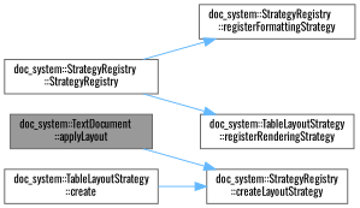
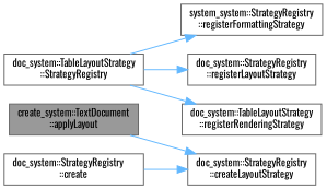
  digraph {
    fontname=Oswald
    rankdir=LR
    node [color=grey40 fillcolor=white fontname=Oswald fontsize=10 shape=box style=filled]
    edge [color=steelblue1 fontname=Oswald fontsize=10 labelfontname=Helvetica labelfontsize=10 style=solid]
-   n1 [color=gray40 fillcolor=grey60 fontcolor=black height=0.2 label="doc_system::TextDocument\l::applyLayout" width=0.4]
+   n1 [color=gray40 fillcolor=grey60 fontcolor=black height=0.2 label="create_system::TextDocument\l::applyLayout" width=0.4]
    n2 [height=0.2 label="doc_system::StrategyRegistry\l::createLayoutStrategy" width=0.4]
-   n3 [height=0.2 label="doc_system::TableLayoutStrategy\l::create" width=0.4]
-   n4 [height=0.2 label="doc_system::StrategyRegistry\l::StrategyRegistry" width=0.4]
-   n5 [height=0.2 label="doc_system::StrategyRegistry\l::registerFormattingStrategy" width=0.4]
+   n3 [height=0.2 label="doc_system::StrategyRegistry\l::create" width=0.4]
+   n4 [height=0.2 label="doc_system::TableLayoutStrategy\l::StrategyRegistry" width=0.4]
+   n5 [height=0.2 label="system_system::StrategyRegistry\l::registerFormattingStrategy" width=0.4]
+   n6 [height=0.2 label="doc_system::StrategyRegistry\l::registerLayoutStrategy" width=0.4]
    n7 [height=0.2 label="doc_system::TableLayoutStrategy\l::registerRenderingStrategy" width=0.4]
    n1 -> n2
    n3 -> n2
    n4 -> n5
+   n4 -> n6
    n4 -> n7
  }
